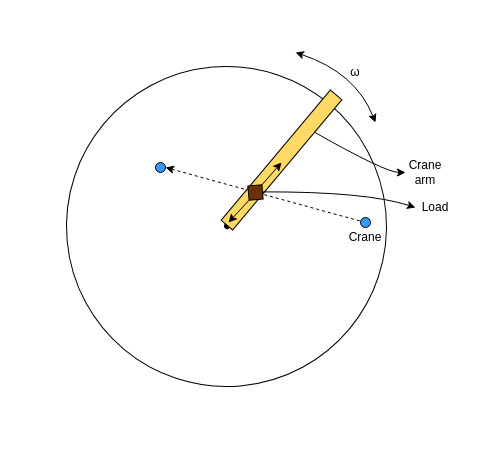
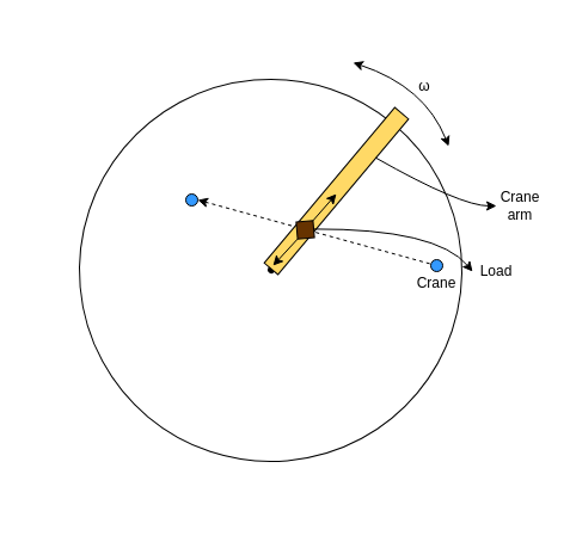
  <mxCell id="0" />
  <mxCell id="1" parent="0" />
  <mxCell id="2" value="" style="ellipse;whiteSpace=wrap;html=1;aspect=fixed;rotation=-50;" vertex="1" parent="1"><mxGeometry x="20" y="24" width="320" height="320" as="geometry" /></mxCell>
  <mxCell id="3" value="" style="group" vertex="1" connectable="0" parent="1"><mxGeometry x="289" y="20" width="40" height="20" as="geometry" /></mxCell>
  <mxCell id="4" value="" style="curved=1;endArrow=classic;html=1;startArrow=classic;startFill=1;" edge="1" parent="3"><mxGeometry width="50" height="50" relative="1" as="geometry"><mxPoint x="40" y="60" as="sourcePoint" /><mxPoint x="-40" y="-10" as="targetPoint" /><Array as="points"><mxPoint x="20" y="10" /></Array></mxGeometry></mxCell>
  <mxCell id="5" value="ω" style="text;html=1;strokeColor=none;fillColor=none;align=center;verticalAlign=middle;whiteSpace=wrap;rounded=0;" vertex="1" parent="3"><mxGeometry width="40" height="20" as="geometry" /></mxCell>
  <mxCell id="6" value="" style="ellipse;whiteSpace=wrap;html=1;aspect=fixed;gradientColor=none;fillColor=#3399FF;" vertex="1" parent="1"><mxGeometry x="109" y="120" width="10" height="10" as="geometry" /></mxCell>
  <mxCell id="7" value="" style="ellipse;whiteSpace=wrap;html=1;aspect=fixed;gradientColor=none;fillColor=#3399FF;" vertex="1" parent="1"><mxGeometry x="314" y="175" width="10" height="10" as="geometry" /></mxCell>
  <mxCell id="8" value="" style="endArrow=none;html=1;exitX=1;exitY=0.5;exitDx=0;exitDy=0;dashed=1;endFill=0;startArrow=classic;startFill=1;" edge="1" parent="1" source="6" target="7"><mxGeometry width="50" height="50" relative="1" as="geometry"><mxPoint x="219" y="210" as="sourcePoint" /><mxPoint x="269" y="160" as="targetPoint" /></mxGeometry></mxCell>
  <mxCell id="9" value="" style="ellipse;whiteSpace=wrap;html=1;aspect=fixed;fillColor=#000000;rotation=-50;" vertex="1" parent="1"><mxGeometry x="178" y="181" width="5" height="5" as="geometry" /></mxCell>
  <mxCell id="10" value="" style="rounded=0;whiteSpace=wrap;html=1;fillColor=#FFD966;rotation=-50;" vertex="1" parent="1"><mxGeometry x="150" y="110" width="170" height="15" as="geometry" /></mxCell>
  <mxCell id="11" style="rounded=0;orthogonalLoop=1;jettySize=auto;html=1;exitX=1;exitY=0.5;exitDx=0;exitDy=0;startArrow=none;startFill=0;" edge="1" parent="1" source="13"><mxGeometry relative="1" as="geometry"><mxPoint x="235" y="120" as="targetPoint" /></mxGeometry></mxCell>
  <mxCell id="12" style="edgeStyle=none;rounded=0;orthogonalLoop=1;jettySize=auto;html=1;exitX=0;exitY=0.5;exitDx=0;exitDy=0;startArrow=none;startFill=0;" edge="1" parent="1" source="13"><mxGeometry relative="1" as="geometry"><mxPoint x="182" y="180" as="targetPoint" /></mxGeometry></mxCell>
  <mxCell id="13" value="" style="rhombus;whiteSpace=wrap;html=1;gradientColor=none;fillColor=#663300;rotation=-50;" vertex="1" parent="1"><mxGeometry x="199" y="140" width="20" height="20" as="geometry" /></mxCell>
  <mxCell id="14" value="Crane" style="text;html=1;strokeColor=none;fillColor=none;align=center;verticalAlign=middle;whiteSpace=wrap;rounded=0;" vertex="1" parent="1"><mxGeometry x="299" y="185" width="40" height="20" as="geometry" /></mxCell>
  <mxCell id="15" value="" style="curved=1;endArrow=classic;html=1;exitX=0.75;exitY=1;exitDx=0;exitDy=0;entryX=0;entryY=0.5;entryDx=0;entryDy=0;" edge="1" parent="1" source="10" target="16"><mxGeometry width="50" height="50" relative="1" as="geometry"><mxPoint x="289" y="140" as="sourcePoint" /><mxPoint x="369" y="130" as="targetPoint" /><Array as="points"><mxPoint x="339" y="130" /></Array></mxGeometry></mxCell>
- <mxCell id="16" value="Crane arm" style="text;html=1;strokeColor=none;fillColor=none;align=center;verticalAlign=middle;whiteSpace=wrap;rounded=0;" vertex="1" parent="1"><mxGeometry x="359" y="120" width="40" height="20" as="geometry" /></mxCell>
- <mxCell id="17" value="Load" style="text;html=1;strokeColor=none;fillColor=none;align=center;verticalAlign=middle;whiteSpace=wrap;rounded=0;" vertex="1" parent="1"><mxGeometry x="369" y="155" width="40" height="20" as="geometry" /></mxCell>
+ <mxCell id="16" value="Crane arm" style="text;html=1;strokeColor=none;fillColor=none;align=center;verticalAlign=middle;whiteSpace=wrap;rounded=0;" vertex="1" parent="1"><mxGeometry x="369" y="120" width="40" height="20" as="geometry" /></mxCell>
+ <mxCell id="17" value="Load" style="text;html=1;strokeColor=none;fillColor=none;align=center;verticalAlign=middle;whiteSpace=wrap;rounded=0;" vertex="1" parent="1"><mxGeometry x="349" y="175" width="40" height="20" as="geometry" /></mxCell>
  <mxCell id="18" value="" style="curved=1;endArrow=classic;html=1;strokeColor=#000000;exitX=1;exitY=1;exitDx=0;exitDy=0;entryX=0;entryY=0.5;entryDx=0;entryDy=0;" edge="1" parent="1" source="13" target="17"><mxGeometry width="50" height="50" relative="1" as="geometry"><mxPoint x="319" y="170" as="sourcePoint" /><mxPoint x="369" y="120" as="targetPoint" /><Array as="points"><mxPoint x="319" y="149" /></Array></mxGeometry></mxCell>
